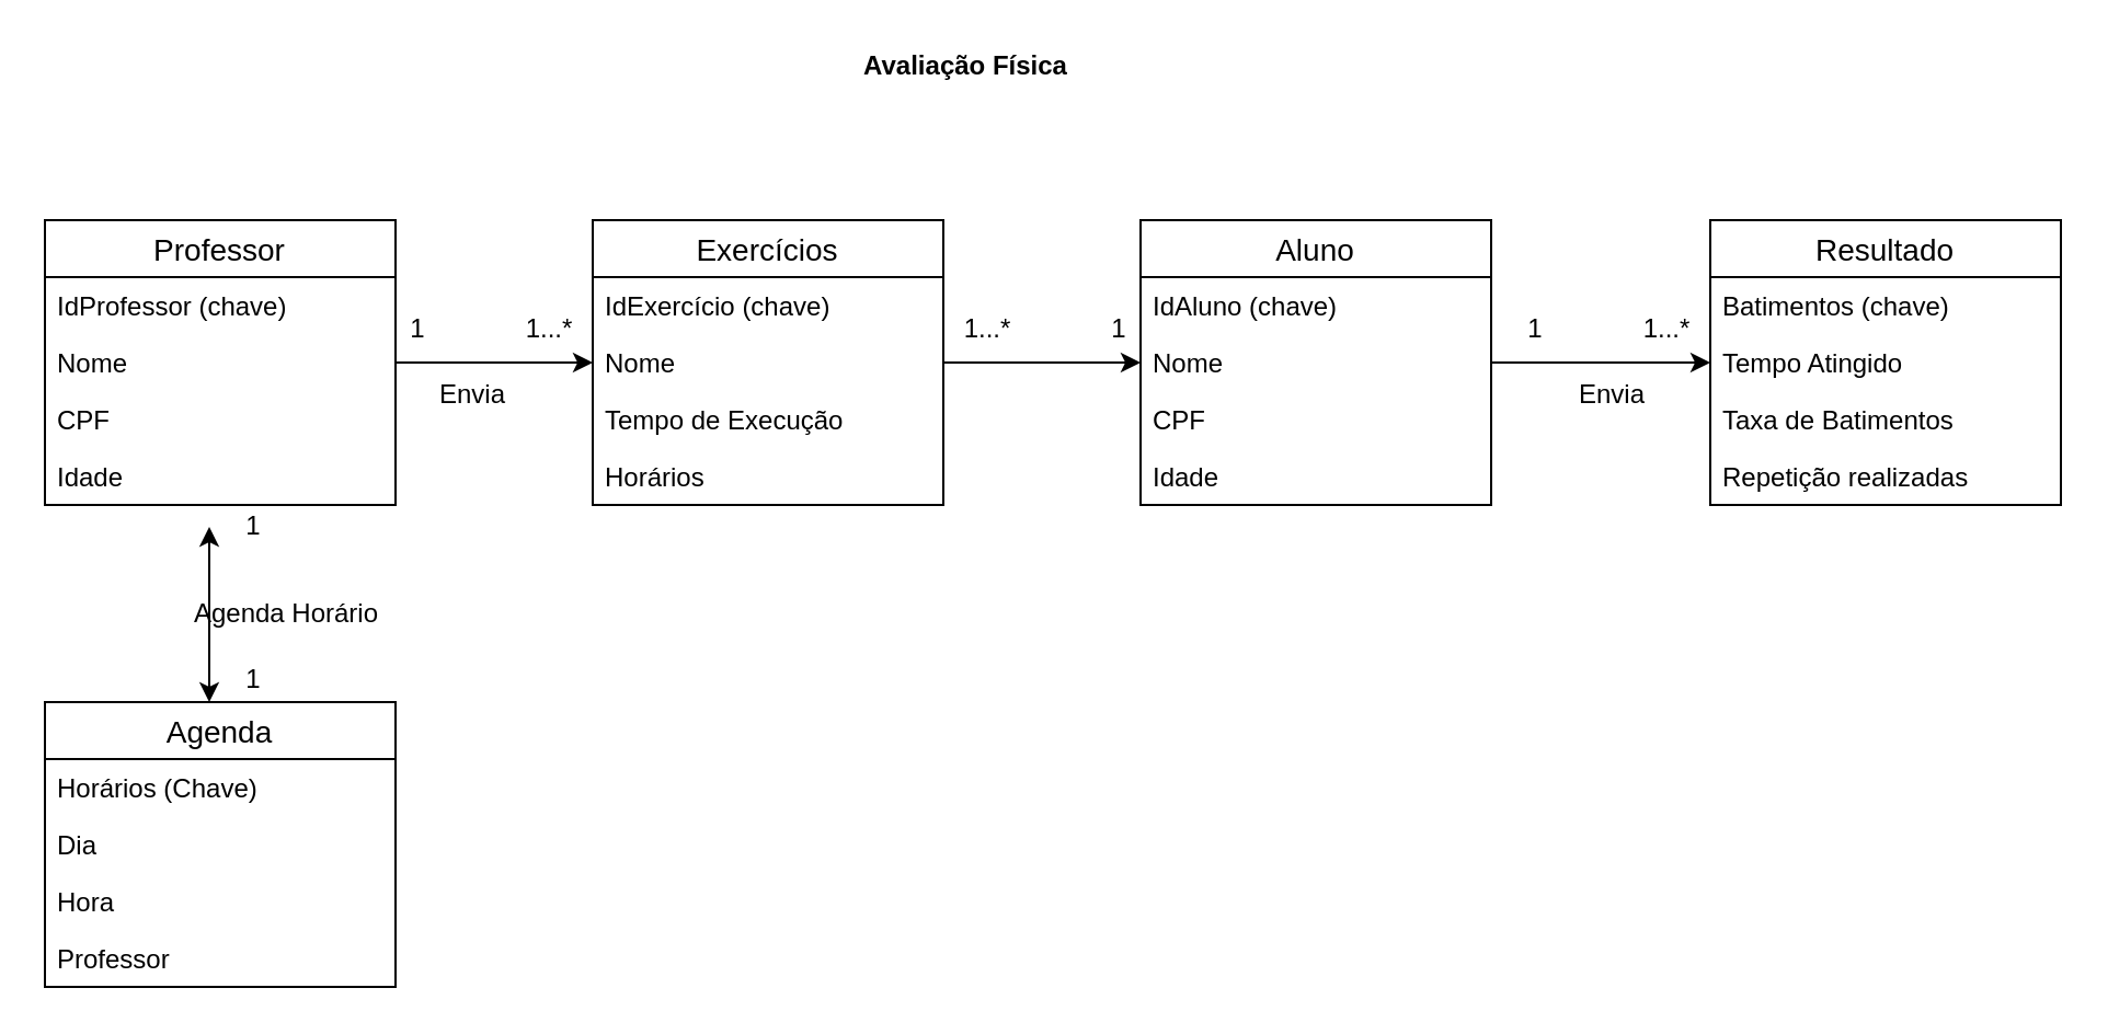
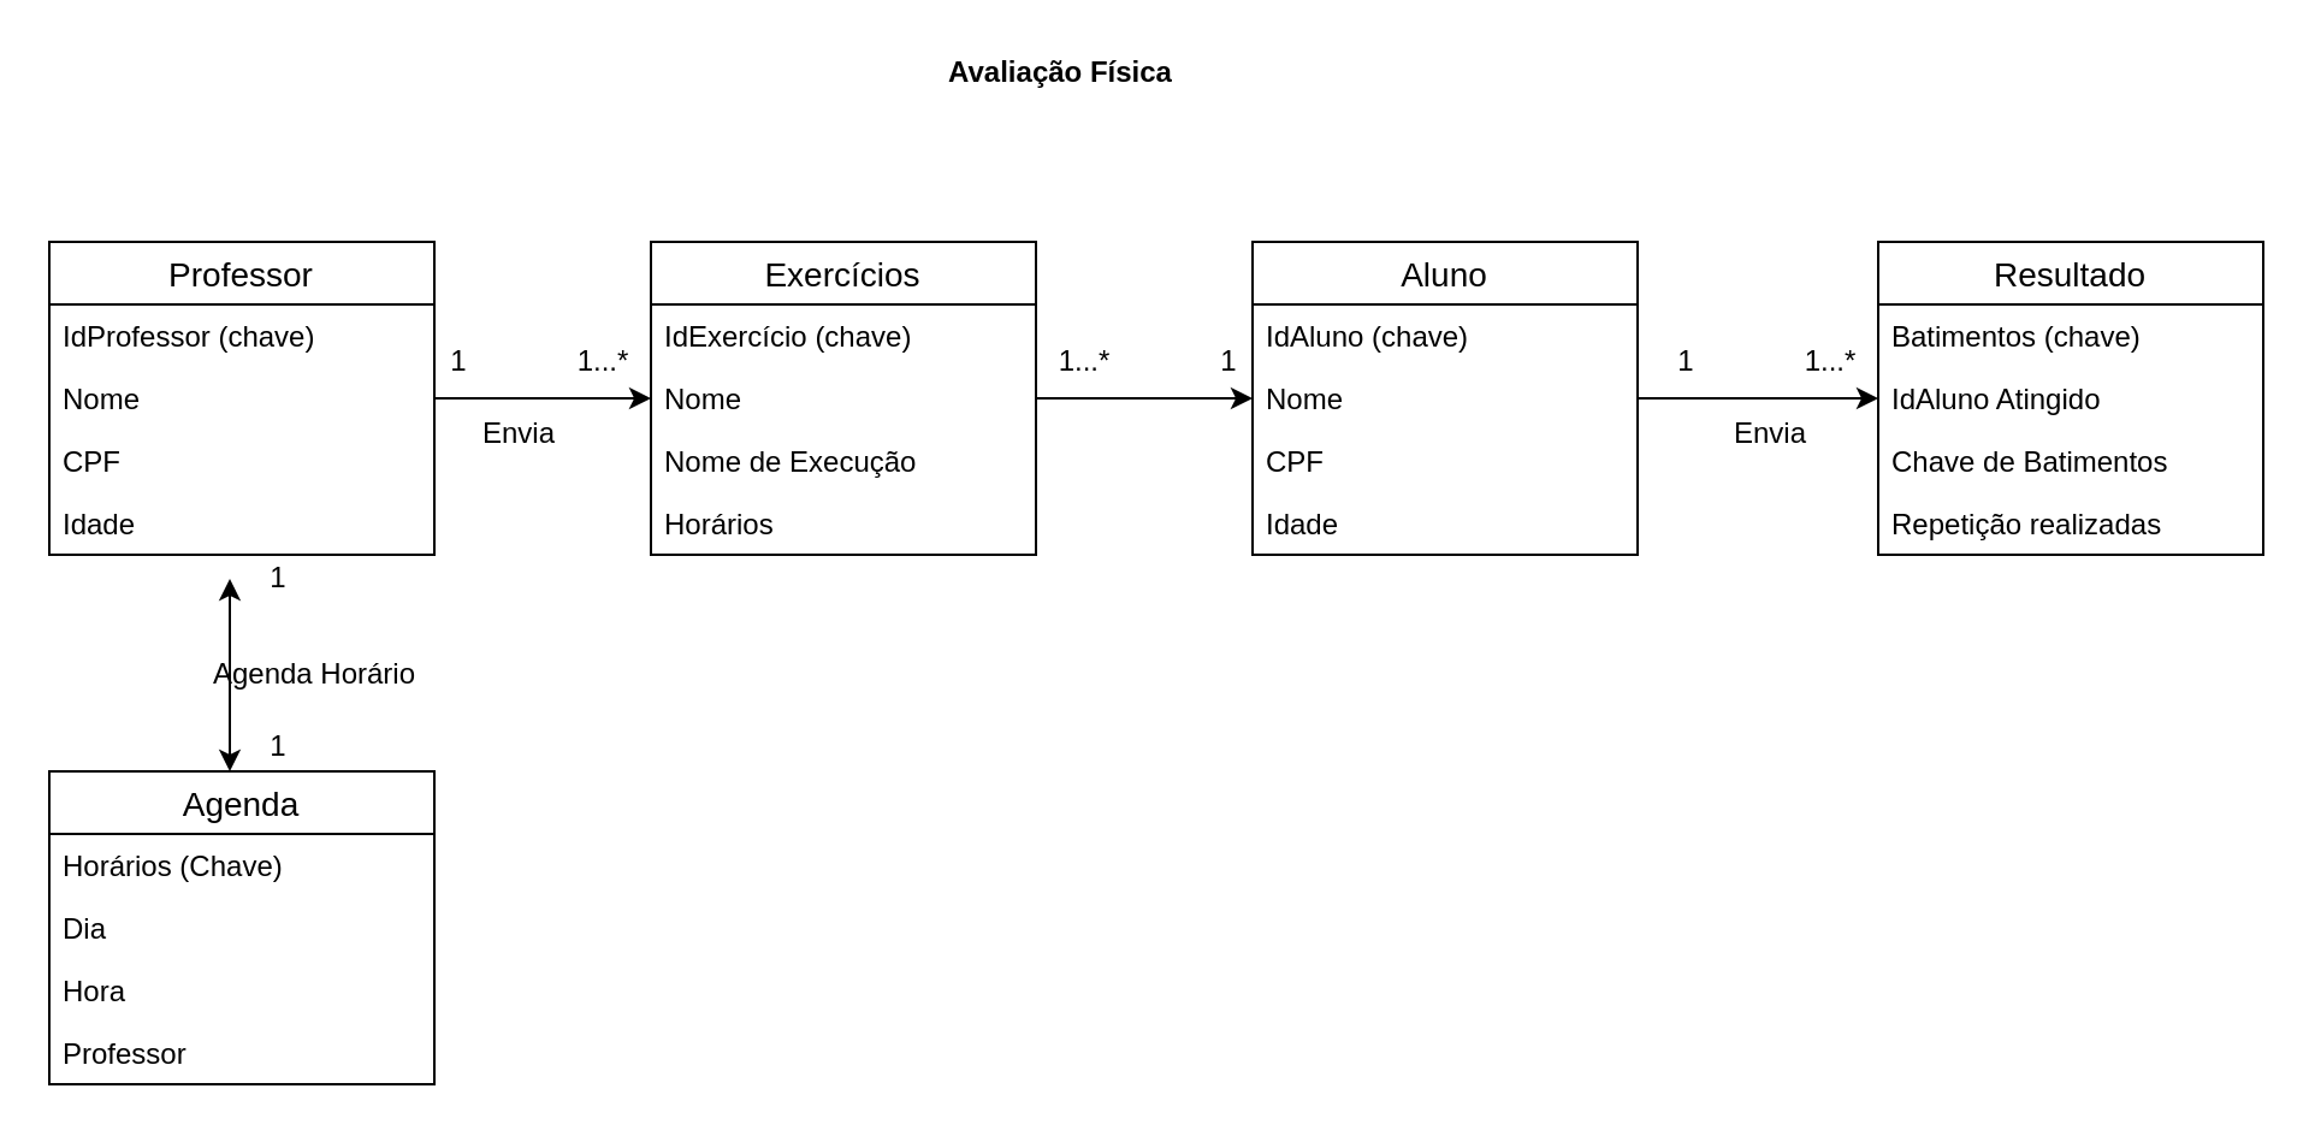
  <mxCell id="0" />
  <mxCell id="1" parent="0" />
  <mxCell id="2" style="edgeStyle=orthogonalEdgeStyle;rounded=0;orthogonalLoop=1;jettySize=auto;html=1;exitX=1;exitY=0.5;exitDx=0;exitDy=0;entryX=0;entryY=0.5;entryDx=0;entryDy=0;" edge="1" parent="1" source="31" target="16"><mxGeometry relative="1" as="geometry" /></mxCell>
  <mxCell id="3" value="Envia" style="text;html=1;align=center;verticalAlign=middle;resizable=0;points=[];autosize=1;" vertex="1" parent="1"><mxGeometry x="190" y="170" width="50" height="20" as="geometry" /></mxCell>
  <mxCell id="4" value="1" style="text;html=1;align=center;verticalAlign=middle;resizable=0;points=[];autosize=1;" vertex="1" parent="1"><mxGeometry x="180" y="140" width="20" height="20" as="geometry" /></mxCell>
  <mxCell id="5" value="1...*" style="text;html=1;align=center;verticalAlign=middle;resizable=0;points=[];autosize=1;" vertex="1" parent="1"><mxGeometry x="230" y="140" width="40" height="20" as="geometry" /></mxCell>
  <mxCell id="6" style="edgeStyle=orthogonalEdgeStyle;rounded=0;orthogonalLoop=1;jettySize=auto;html=1;exitX=1;exitY=0.5;exitDx=0;exitDy=0;" edge="1" parent="1" source="16" target="21"><mxGeometry relative="1" as="geometry" /></mxCell>
  <mxCell id="7" value="1" style="text;html=1;align=center;verticalAlign=middle;resizable=0;points=[];autosize=1;" vertex="1" parent="1"><mxGeometry x="500" y="140" width="20" height="20" as="geometry" /></mxCell>
  <mxCell id="8" value="1...*" style="text;html=1;align=center;verticalAlign=middle;resizable=0;points=[];autosize=1;" vertex="1" parent="1"><mxGeometry x="430" y="140" width="40" height="20" as="geometry" /></mxCell>
  <mxCell id="9" style="edgeStyle=orthogonalEdgeStyle;rounded=0;orthogonalLoop=1;jettySize=auto;html=1;exitX=1;exitY=0.5;exitDx=0;exitDy=0;entryX=0;entryY=0.5;entryDx=0;entryDy=0;" edge="1" parent="1" source="21" target="26"><mxGeometry relative="1" as="geometry" /></mxCell>
  <mxCell id="10" value="Envia" style="text;html=1;align=center;verticalAlign=middle;resizable=0;points=[];autosize=1;" vertex="1" parent="1"><mxGeometry x="710" y="170" width="50" height="20" as="geometry" /></mxCell>
  <mxCell id="11" value="1" style="text;html=1;align=center;verticalAlign=middle;resizable=0;points=[];autosize=1;" vertex="1" parent="1"><mxGeometry x="690" y="140" width="20" height="20" as="geometry" /></mxCell>
  <mxCell id="12" value="1...*" style="text;html=1;align=center;verticalAlign=middle;resizable=0;points=[];autosize=1;" vertex="1" parent="1"><mxGeometry x="740" y="140" width="40" height="20" as="geometry" /></mxCell>
  <mxCell id="13" value="&lt;b&gt;Avaliação Física&lt;/b&gt;" style="text;html=1;align=center;verticalAlign=middle;resizable=0;points=[];autosize=1;" vertex="1" parent="1"><mxGeometry x="385" y="20" width="110" height="20" as="geometry" /></mxCell>
  <mxCell id="14" value="Exercícios" style="swimlane;fontStyle=0;childLayout=stackLayout;horizontal=1;startSize=26;horizontalStack=0;resizeParent=1;resizeParentMax=0;resizeLast=0;collapsible=1;marginBottom=0;align=center;fontSize=14;" vertex="1" parent="1"><mxGeometry x="270" y="100" width="160" height="130" as="geometry" /></mxCell>
  <mxCell id="15" value="IdExercício (chave)" style="text;strokeColor=none;fillColor=none;spacingLeft=4;spacingRight=4;overflow=hidden;rotatable=0;points=[[0,0.5],[1,0.5]];portConstraint=eastwest;fontSize=12;" vertex="1" parent="14"><mxGeometry y="26" width="160" height="26" as="geometry" /></mxCell>
  <mxCell id="16" value="Nome" style="text;strokeColor=none;fillColor=none;spacingLeft=4;spacingRight=4;overflow=hidden;rotatable=0;points=[[0,0.5],[1,0.5]];portConstraint=eastwest;fontSize=12;" vertex="1" parent="14"><mxGeometry y="52" width="160" height="26" as="geometry" /></mxCell>
- <mxCell id="17" value="Tempo de Execução" style="text;strokeColor=none;fillColor=none;spacingLeft=4;spacingRight=4;overflow=hidden;rotatable=0;points=[[0,0.5],[1,0.5]];portConstraint=eastwest;fontSize=12;" vertex="1" parent="14"><mxGeometry y="78" width="160" height="26" as="geometry" /></mxCell>
+ <mxCell id="17" value="Nome de Execução" style="text;strokeColor=none;fillColor=none;spacingLeft=4;spacingRight=4;overflow=hidden;rotatable=0;points=[[0,0.5],[1,0.5]];portConstraint=eastwest;fontSize=12;" vertex="1" parent="14"><mxGeometry y="78" width="160" height="26" as="geometry" /></mxCell>
  <mxCell id="18" value="Horários" style="text;strokeColor=none;fillColor=none;spacingLeft=4;spacingRight=4;overflow=hidden;rotatable=0;points=[[0,0.5],[1,0.5]];portConstraint=eastwest;fontSize=12;" vertex="1" parent="14"><mxGeometry y="104" width="160" height="26" as="geometry" /></mxCell>
  <mxCell id="19" value="Aluno" style="swimlane;fontStyle=0;childLayout=stackLayout;horizontal=1;startSize=26;horizontalStack=0;resizeParent=1;resizeParentMax=0;resizeLast=0;collapsible=1;marginBottom=0;align=center;fontSize=14;" vertex="1" parent="1"><mxGeometry x="520" y="100" width="160" height="130" as="geometry" /></mxCell>
  <mxCell id="20" value="IdAluno (chave)" style="text;strokeColor=none;fillColor=none;spacingLeft=4;spacingRight=4;overflow=hidden;rotatable=0;points=[[0,0.5],[1,0.5]];portConstraint=eastwest;fontSize=12;" vertex="1" parent="19"><mxGeometry y="26" width="160" height="26" as="geometry" /></mxCell>
  <mxCell id="21" value="Nome" style="text;strokeColor=none;fillColor=none;spacingLeft=4;spacingRight=4;overflow=hidden;rotatable=0;points=[[0,0.5],[1,0.5]];portConstraint=eastwest;fontSize=12;" vertex="1" parent="19"><mxGeometry y="52" width="160" height="26" as="geometry" /></mxCell>
  <mxCell id="22" value="CPF" style="text;strokeColor=none;fillColor=none;spacingLeft=4;spacingRight=4;overflow=hidden;rotatable=0;points=[[0,0.5],[1,0.5]];portConstraint=eastwest;fontSize=12;" vertex="1" parent="19"><mxGeometry y="78" width="160" height="26" as="geometry" /></mxCell>
  <mxCell id="23" value="Idade" style="text;strokeColor=none;fillColor=none;spacingLeft=4;spacingRight=4;overflow=hidden;rotatable=0;points=[[0,0.5],[1,0.5]];portConstraint=eastwest;fontSize=12;" vertex="1" parent="19"><mxGeometry y="104" width="160" height="26" as="geometry" /></mxCell>
  <mxCell id="24" value="Resultado" style="swimlane;fontStyle=0;childLayout=stackLayout;horizontal=1;startSize=26;horizontalStack=0;resizeParent=1;resizeParentMax=0;resizeLast=0;collapsible=1;marginBottom=0;align=center;fontSize=14;" vertex="1" parent="1"><mxGeometry x="780" y="100" width="160" height="130" as="geometry" /></mxCell>
  <mxCell id="25" value="Batimentos (chave)" style="text;strokeColor=none;fillColor=none;spacingLeft=4;spacingRight=4;overflow=hidden;rotatable=0;points=[[0,0.5],[1,0.5]];portConstraint=eastwest;fontSize=12;" vertex="1" parent="24"><mxGeometry y="26" width="160" height="26" as="geometry" /></mxCell>
- <mxCell id="26" value="Tempo Atingido" style="text;strokeColor=none;fillColor=none;spacingLeft=4;spacingRight=4;overflow=hidden;rotatable=0;points=[[0,0.5],[1,0.5]];portConstraint=eastwest;fontSize=12;" vertex="1" parent="24"><mxGeometry y="52" width="160" height="26" as="geometry" /></mxCell>
- <mxCell id="27" value="Taxa de Batimentos" style="text;strokeColor=none;fillColor=none;spacingLeft=4;spacingRight=4;overflow=hidden;rotatable=0;points=[[0,0.5],[1,0.5]];portConstraint=eastwest;fontSize=12;" vertex="1" parent="24"><mxGeometry y="78" width="160" height="26" as="geometry" /></mxCell>
+ <mxCell id="26" value="IdAluno Atingido" style="text;strokeColor=none;fillColor=none;spacingLeft=4;spacingRight=4;overflow=hidden;rotatable=0;points=[[0,0.5],[1,0.5]];portConstraint=eastwest;fontSize=12;" vertex="1" parent="24"><mxGeometry y="52" width="160" height="26" as="geometry" /></mxCell>
+ <mxCell id="27" value="Chave de Batimentos" style="text;strokeColor=none;fillColor=none;spacingLeft=4;spacingRight=4;overflow=hidden;rotatable=0;points=[[0,0.5],[1,0.5]];portConstraint=eastwest;fontSize=12;" vertex="1" parent="24"><mxGeometry y="78" width="160" height="26" as="geometry" /></mxCell>
  <mxCell id="28" value="Repetição realizadas" style="text;strokeColor=none;fillColor=none;spacingLeft=4;spacingRight=4;overflow=hidden;rotatable=0;points=[[0,0.5],[1,0.5]];portConstraint=eastwest;fontSize=12;" vertex="1" parent="24"><mxGeometry y="104" width="160" height="26" as="geometry" /></mxCell>
  <mxCell id="29" value="Professor" style="swimlane;fontStyle=0;childLayout=stackLayout;horizontal=1;startSize=26;horizontalStack=0;resizeParent=1;resizeParentMax=0;resizeLast=0;collapsible=1;marginBottom=0;align=center;fontSize=14;" vertex="1" parent="1"><mxGeometry x="20" y="100" width="160" height="130" as="geometry" /></mxCell>
  <mxCell id="30" value="IdProfessor (chave)" style="text;strokeColor=none;fillColor=none;spacingLeft=4;spacingRight=4;overflow=hidden;rotatable=0;points=[[0,0.5],[1,0.5]];portConstraint=eastwest;fontSize=12;" vertex="1" parent="29"><mxGeometry y="26" width="160" height="26" as="geometry" /></mxCell>
  <mxCell id="31" value="Nome" style="text;strokeColor=none;fillColor=none;spacingLeft=4;spacingRight=4;overflow=hidden;rotatable=0;points=[[0,0.5],[1,0.5]];portConstraint=eastwest;fontSize=12;" vertex="1" parent="29"><mxGeometry y="52" width="160" height="26" as="geometry" /></mxCell>
  <mxCell id="32" value="CPF" style="text;strokeColor=none;fillColor=none;spacingLeft=4;spacingRight=4;overflow=hidden;rotatable=0;points=[[0,0.5],[1,0.5]];portConstraint=eastwest;fontSize=12;" vertex="1" parent="29"><mxGeometry y="78" width="160" height="26" as="geometry" /></mxCell>
  <mxCell id="33" value="Idade" style="text;strokeColor=none;fillColor=none;spacingLeft=4;spacingRight=4;overflow=hidden;rotatable=0;points=[[0,0.5],[1,0.5]];portConstraint=eastwest;fontSize=12;" vertex="1" parent="29"><mxGeometry y="104" width="160" height="26" as="geometry" /></mxCell>
  <mxCell id="34" value="Agenda" style="swimlane;fontStyle=0;childLayout=stackLayout;horizontal=1;startSize=26;horizontalStack=0;resizeParent=1;resizeParentMax=0;resizeLast=0;collapsible=1;marginBottom=0;align=center;fontSize=14;" vertex="1" parent="1"><mxGeometry x="20" y="320" width="160" height="130" as="geometry" /></mxCell>
  <mxCell id="35" value="Horários (Chave)" style="text;strokeColor=none;fillColor=none;spacingLeft=4;spacingRight=4;overflow=hidden;rotatable=0;points=[[0,0.5],[1,0.5]];portConstraint=eastwest;fontSize=12;" vertex="1" parent="34"><mxGeometry y="26" width="160" height="26" as="geometry" /></mxCell>
  <mxCell id="36" value="Dia" style="text;strokeColor=none;fillColor=none;spacingLeft=4;spacingRight=4;overflow=hidden;rotatable=0;points=[[0,0.5],[1,0.5]];portConstraint=eastwest;fontSize=12;" vertex="1" parent="34"><mxGeometry y="52" width="160" height="26" as="geometry" /></mxCell>
  <mxCell id="37" value="Hora" style="text;strokeColor=none;fillColor=none;spacingLeft=4;spacingRight=4;overflow=hidden;rotatable=0;points=[[0,0.5],[1,0.5]];portConstraint=eastwest;fontSize=12;" vertex="1" parent="34"><mxGeometry y="78" width="160" height="26" as="geometry" /></mxCell>
  <mxCell id="38" value="Professor" style="text;strokeColor=none;fillColor=none;spacingLeft=4;spacingRight=4;overflow=hidden;rotatable=0;points=[[0,0.5],[1,0.5]];portConstraint=eastwest;fontSize=12;" vertex="1" parent="34"><mxGeometry y="104" width="160" height="26" as="geometry" /></mxCell>
  <mxCell id="39" value="" style="endArrow=classic;startArrow=classic;html=1;" edge="1" parent="1"><mxGeometry width="50" height="50" relative="1" as="geometry"><mxPoint x="95" y="320" as="sourcePoint" /><mxPoint x="95" y="240" as="targetPoint" /></mxGeometry></mxCell>
  <mxCell id="40" value="Agenda Horário" style="text;html=1;align=center;verticalAlign=middle;resizable=0;points=[];autosize=1;" vertex="1" parent="1"><mxGeometry x="80" y="270" width="100" height="20" as="geometry" /></mxCell>
  <mxCell id="41" value="1" style="text;html=1;align=center;verticalAlign=middle;resizable=0;points=[];autosize=1;" vertex="1" parent="1"><mxGeometry x="105" y="230" width="20" height="20" as="geometry" /></mxCell>
  <mxCell id="42" value="1" style="text;html=1;align=center;verticalAlign=middle;resizable=0;points=[];autosize=1;" vertex="1" parent="1"><mxGeometry x="105" y="300" width="20" height="20" as="geometry" /></mxCell>
